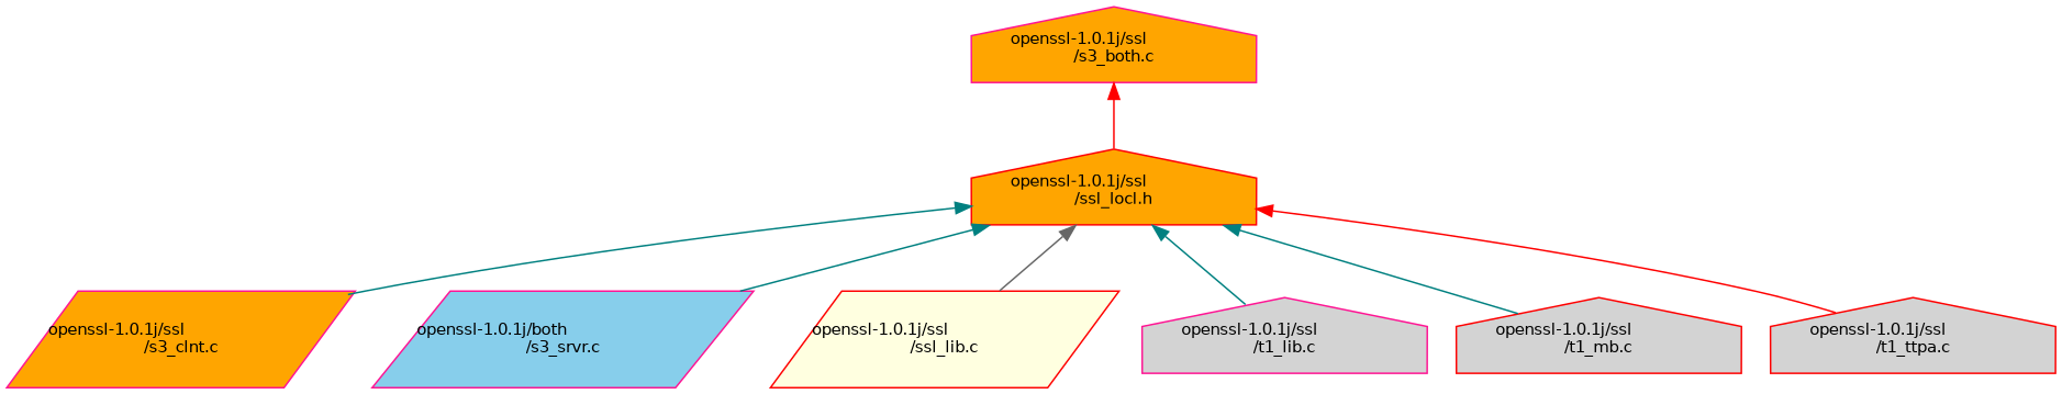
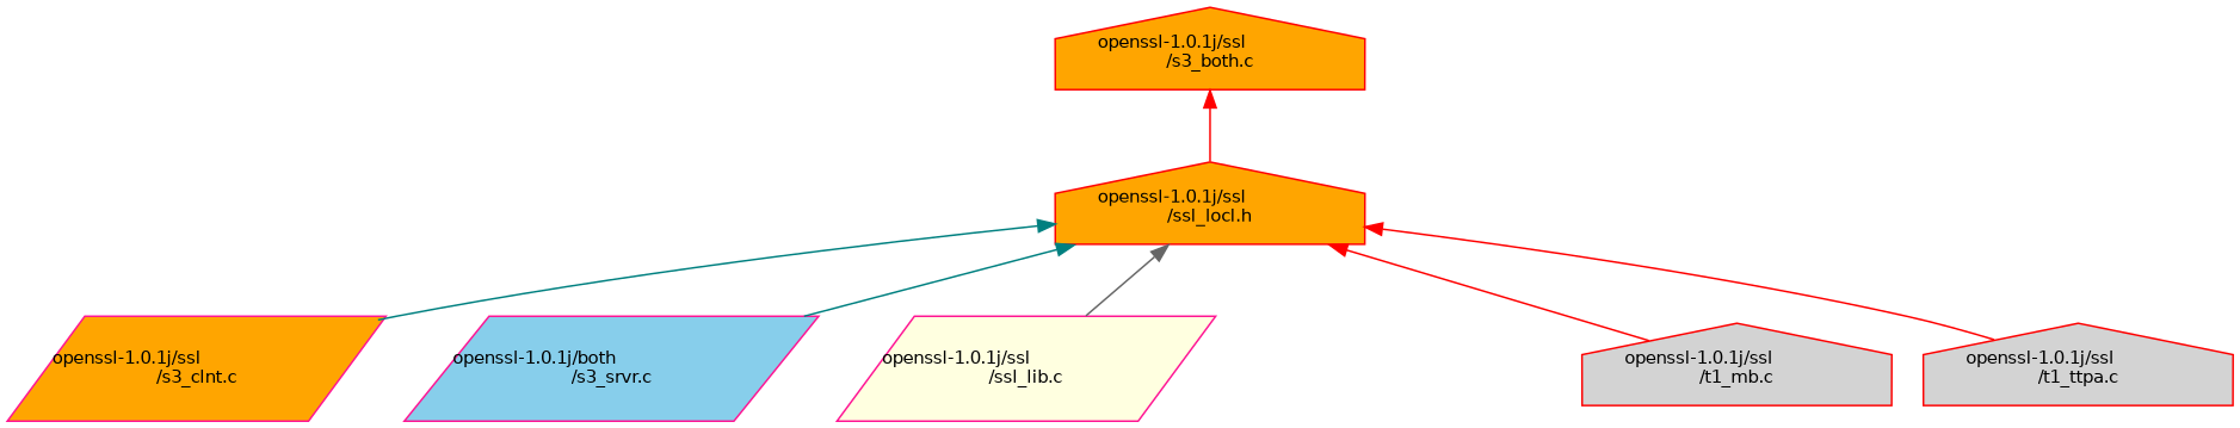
  digraph {
    node [color=deeppink fillcolor=orange fontname=Helvetica fontsize=10 shape=house style=filled]
    edge [color=teal dir=back fontname=Helvetica fontsize=10 labelfontname=Helvetica labelfontsize=10 style=solid]
    n1 [color=red fontcolor=black height=0.2 label="openssl-1.0.1j/ssl\l/ssl_locl.h" width=0.4]
    n2 [height=0.2 label="openssl-1.0.1j/ssl\l/s3_clnt.c" shape=parallelogram width=0.4]
    n3 [fillcolor=skyblue height=0.2 label="openssl-1.0.1j/both\l/s3_srvr.c" shape=parallelogram width=0.4]
-   n4 [color=red fillcolor=lightyellow height=0.2 label="openssl-1.0.1j/ssl\l/ssl_lib.c" shape=parallelogram width=0.4]
-   n5 [fillcolor=lightgrey height=0.2 label="openssl-1.0.1j/ssl\l/t1_lib.c" width=0.4]
+   n4 [fillcolor=lightyellow height=0.2 label="openssl-1.0.1j/ssl\l/ssl_lib.c" shape=parallelogram width=0.4]
    n6 [color=red fillcolor=lightgrey height=0.2 label="openssl-1.0.1j/ssl\l/t1_mb.c" width=0.4]
    n7 [color=red fillcolor=lightgrey height=0.2 label="openssl-1.0.1j/ssl\l/t1_ttpa.c" width=0.4]
-   n8 [height=0.2 label="openssl-1.0.1j/ssl\l/s3_both.c" width=0.4]
+   n8 [color=red height=0.2 label="openssl-1.0.1j/ssl\l/s3_both.c" width=0.4]
    n1 -> n2
    n1 -> n3
    n1 -> n4 [color=gray40]
-   n1 -> n5
-   n1 -> n6
+   n1 -> n6 [color=red]
    n1 -> n7 [color=red]
    n8 -> n1 [color=red]
  }
